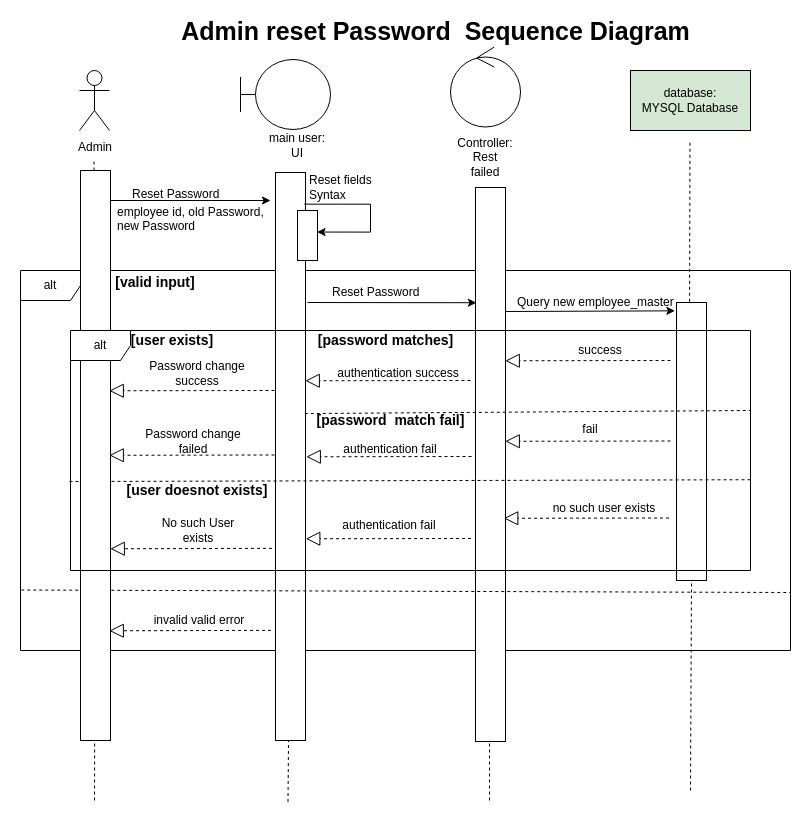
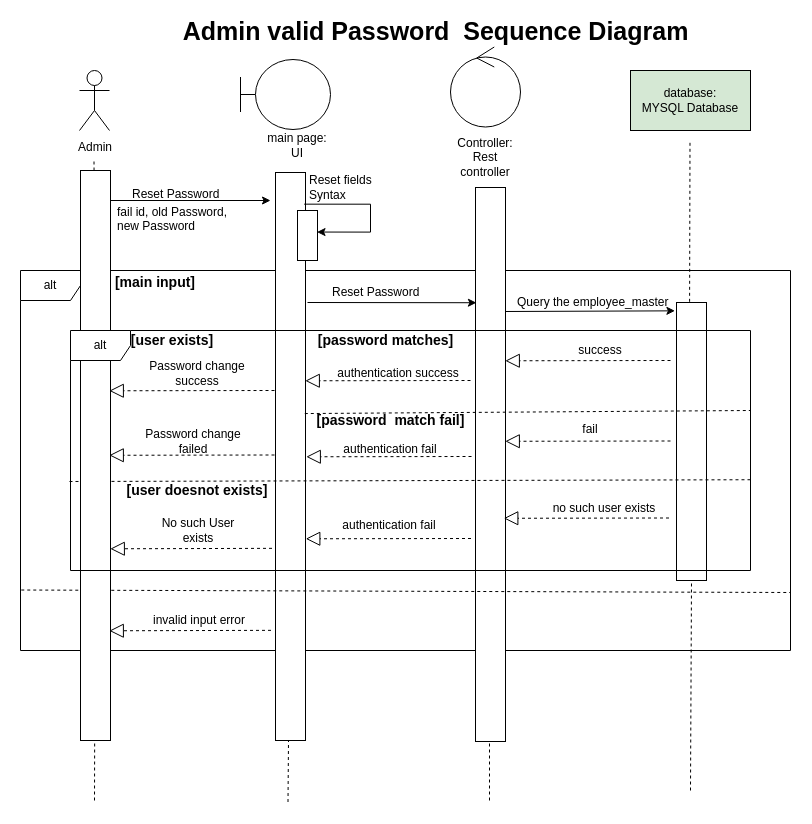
  <mxCell id="0" />
  <mxCell id="1" parent="0" />
  <mxCell id="2" value="alt" style="shape=umlFrame;whiteSpace=wrap;html=1;fillColor=none;" parent="1" vertex="1"><mxGeometry x="20" y="270" width="770" height="380" as="geometry" /></mxCell>
  <mxCell id="3" value="" style="rounded=0;whiteSpace=wrap;html=1;" parent="1" vertex="1"><mxGeometry x="275" y="172" width="30" height="568" as="geometry" /></mxCell>
  <mxCell id="4" value="" style="rounded=0;whiteSpace=wrap;html=1;" parent="1" vertex="1"><mxGeometry x="475" y="187" width="30" height="554" as="geometry" /></mxCell>
  <mxCell id="5" value="ADMIN" style="shape=umlActor;verticalLabelPosition=bottom;labelBackgroundColor=#ffffff;verticalAlign=top;html=1;outlineConnect=0;" parent="1" vertex="1"><mxGeometry x="79" y="70" width="30" height="60" as="geometry" /></mxCell>
  <mxCell id="6" value="" style="endArrow=none;dashed=1;html=1;" parent="1" source="45" edge="1"><mxGeometry width="50" height="50" relative="1" as="geometry"><mxPoint x="93.5" y="916" as="sourcePoint" /><mxPoint x="93.5" y="160" as="targetPoint" /></mxGeometry></mxCell>
  <mxCell id="7" value="" style="shape=umlBoundary;whiteSpace=wrap;html=1;" parent="1" vertex="1"><mxGeometry x="240" y="59" width="90" height="70" as="geometry" /></mxCell>
- <mxCell id="8" value="main user:&lt;br&gt;UI&lt;br&gt;" style="text;html=1;strokeColor=none;fillColor=none;align=center;verticalAlign=middle;whiteSpace=wrap;rounded=0;" parent="1" vertex="1"><mxGeometry x="254" y="144" width="86" as="geometry" /></mxCell>
+ <mxCell id="8" value="main page:&lt;br&gt;UI&lt;br&gt;" style="text;html=1;strokeColor=none;fillColor=none;align=center;verticalAlign=middle;whiteSpace=wrap;rounded=0;" parent="1" vertex="1"><mxGeometry x="254" y="144" width="86" as="geometry" /></mxCell>
  <mxCell id="9" value="" style="endArrow=none;dashed=1;html=1;" parent="1" target="45" edge="1"><mxGeometry width="50" height="50" relative="1" as="geometry"><mxPoint x="94" y="800" as="sourcePoint" /><mxPoint x="93.5" y="160" as="targetPoint" /></mxGeometry></mxCell>
  <mxCell id="10" value="" style="endArrow=none;dashed=1;html=1;" parent="1" edge="1"><mxGeometry width="50" height="50" relative="1" as="geometry"><mxPoint x="287.5" y="801.5" as="sourcePoint" /><mxPoint x="288" y="740" as="targetPoint" /></mxGeometry></mxCell>
  <mxCell id="11" value="" style="ellipse;shape=umlControl;whiteSpace=wrap;html=1;" parent="1" vertex="1"><mxGeometry x="450" y="46.5" width="70" height="80" as="geometry" /></mxCell>
- <mxCell id="12" value="Controller:&lt;br&gt;Rest failed" style="text;html=1;strokeColor=none;fillColor=none;align=center;verticalAlign=middle;whiteSpace=wrap;rounded=0;" parent="1" vertex="1"><mxGeometry x="465" y="146.5" width="40" height="20" as="geometry" /></mxCell>
+ <mxCell id="12" value="Controller:&lt;br&gt;Rest controller" style="text;html=1;strokeColor=none;fillColor=none;align=center;verticalAlign=middle;whiteSpace=wrap;rounded=0;" parent="1" vertex="1"><mxGeometry x="465" y="146.5" width="40" height="20" as="geometry" /></mxCell>
  <mxCell id="13" value="" style="endArrow=none;dashed=1;html=1;" parent="1" edge="1"><mxGeometry width="50" height="50" relative="1" as="geometry"><mxPoint x="489" y="800" as="sourcePoint" /><mxPoint x="489" y="740" as="targetPoint" /></mxGeometry></mxCell>
  <mxCell id="14" value="database:&lt;br&gt;MYSQL Database" style="rounded=0;whiteSpace=wrap;html=1;fillColor=#d5e8d4;" parent="1" vertex="1"><mxGeometry x="630" y="70" width="120" height="60" as="geometry" /></mxCell>
  <mxCell id="15" value="" style="endArrow=none;dashed=1;html=1;exitX=0.824;exitY=0.179;exitDx=0;exitDy=0;exitPerimeter=0;" parent="1" edge="1"><mxGeometry width="50" height="50" relative="1" as="geometry"><mxPoint x="689.1" y="301.31" as="sourcePoint" /><mxPoint x="689.5" y="141.5" as="targetPoint" /></mxGeometry></mxCell>
  <mxCell id="16" value="" style="endArrow=none;dashed=1;html=1;entryX=0.5;entryY=1;entryDx=0;entryDy=0;" parent="1" target="43" edge="1"><mxGeometry width="50" height="50" relative="1" as="geometry"><mxPoint x="690" y="790" as="sourcePoint" /><mxPoint x="689.5" y="581.5" as="targetPoint" /></mxGeometry></mxCell>
  <mxCell id="17" value="" style="endArrow=classic;html=1;" parent="1" edge="1"><mxGeometry width="50" height="50" relative="1" as="geometry"><mxPoint x="110" y="200" as="sourcePoint" /><mxPoint x="270" y="200" as="targetPoint" /></mxGeometry></mxCell>
  <mxCell id="18" value="" style="rounded=0;whiteSpace=wrap;html=1;fillColor=#ffffff;" parent="1" vertex="1"><mxGeometry x="297" y="210" width="20" height="50" as="geometry" /></mxCell>
  <mxCell id="19" value="" style="endArrow=classic;html=1;edgeStyle=orthogonalEdgeStyle;rounded=0;entryX=0.976;entryY=0.431;entryDx=0;entryDy=0;entryPerimeter=0;" parent="1" target="18" edge="1"><mxGeometry width="50" height="50" relative="1" as="geometry"><mxPoint x="303.667" y="203.667" as="sourcePoint" /><mxPoint x="315.167" y="247.667" as="targetPoint" /><Array as="points"><mxPoint x="370" y="203" /><mxPoint x="370" y="231" /></Array></mxGeometry></mxCell>
  <mxCell id="20" value="Reset Password" style="text;html=1;resizable=0;points=[];autosize=1;align=left;verticalAlign=top;spacingTop=-4;" parent="1" vertex="1"><mxGeometry x="130" y="184" width="100" height="20" as="geometry" /></mxCell>
- <mxCell id="21" value="employee id, old Password,&amp;nbsp;&lt;br&gt;new Password" style="text;html=1;resizable=0;points=[];autosize=1;align=left;verticalAlign=top;spacingTop=-4;" parent="1" vertex="1"><mxGeometry x="115" y="201.5" width="170" height="30" as="geometry" /></mxCell>
+ <mxCell id="21" value="fail id, old Password,&amp;nbsp;&lt;br&gt;new Password" style="text;html=1;resizable=0;points=[];autosize=1;align=left;verticalAlign=top;spacingTop=-4;" parent="1" vertex="1"><mxGeometry x="115" y="201.5" width="170" height="30" as="geometry" /></mxCell>
  <mxCell id="22" value="Reset fields Syntax" style="text;html=1;strokeColor=none;fillColor=none;align=left;verticalAlign=middle;whiteSpace=wrap;rounded=0;" parent="1" vertex="1"><mxGeometry x="307" y="171.5" width="91" height="30" as="geometry" /></mxCell>
- <mxCell id="23" value="&lt;b&gt;&lt;font style=&quot;font-size: 14px&quot;&gt;[valid input]&lt;/font&gt;&lt;/b&gt;" style="text;html=1;strokeColor=none;fillColor=none;align=center;verticalAlign=middle;whiteSpace=wrap;rounded=0;" parent="1" vertex="1"><mxGeometry x="110" y="272" width="90" height="20" as="geometry" /></mxCell>
+ <mxCell id="23" value="&lt;b&gt;&lt;font style=&quot;font-size: 14px&quot;&gt;[main input]&lt;/font&gt;&lt;/b&gt;" style="text;html=1;strokeColor=none;fillColor=none;align=center;verticalAlign=middle;whiteSpace=wrap;rounded=0;" parent="1" vertex="1"><mxGeometry x="110" y="272" width="90" height="20" as="geometry" /></mxCell>
  <mxCell id="24" value="&lt;b&gt;&lt;font style=&quot;font-size: 14px&quot;&gt;[user exists]&lt;/font&gt;&lt;/b&gt;" style="text;html=1;strokeColor=none;fillColor=none;align=center;verticalAlign=middle;whiteSpace=wrap;rounded=0;" parent="1" vertex="1"><mxGeometry x="127" y="330" width="90" height="20" as="geometry" /></mxCell>
  <mxCell id="25" value="&lt;b&gt;&lt;font style=&quot;font-size: 14px&quot;&gt;[user doesnot exists]&lt;/font&gt;&lt;/b&gt;" style="text;html=1;strokeColor=none;fillColor=none;align=center;verticalAlign=middle;whiteSpace=wrap;rounded=0;" parent="1" vertex="1"><mxGeometry x="121.5" y="480" width="150" height="20" as="geometry" /></mxCell>
- <mxCell id="26" value="invalid valid error" style="text;html=1;strokeColor=none;fillColor=none;align=center;verticalAlign=middle;whiteSpace=wrap;rounded=0;" parent="1" vertex="1"><mxGeometry x="150" y="610" width="98" height="20" as="geometry" /></mxCell>
+ <mxCell id="26" value="invalid input error" style="text;html=1;strokeColor=none;fillColor=none;align=center;verticalAlign=middle;whiteSpace=wrap;rounded=0;" parent="1" vertex="1"><mxGeometry x="150" y="610" width="98" height="20" as="geometry" /></mxCell>
  <mxCell id="27" value="" style="endArrow=block;dashed=1;endFill=0;endSize=12;html=1;entryX=0.993;entryY=0.407;entryDx=0;entryDy=0;entryPerimeter=0;exitX=-0.033;exitY=0.586;exitDx=0;exitDy=0;exitPerimeter=0;" parent="1" edge="1"><mxGeometry width="160" relative="1" as="geometry"><mxPoint x="271.51" y="547.854" as="sourcePoint" /><mxPoint x="109.79" y="548.28" as="targetPoint" /></mxGeometry></mxCell>
  <mxCell id="28" value="" style="endArrow=block;dashed=1;endFill=0;endSize=12;html=1;entryX=0.993;entryY=0.407;entryDx=0;entryDy=0;entryPerimeter=0;" parent="1" edge="1"><mxGeometry width="160" relative="1" as="geometry"><mxPoint x="470" y="380" as="sourcePoint" /><mxPoint x="304.79" y="380.28" as="targetPoint" /></mxGeometry></mxCell>
  <mxCell id="29" value="" style="endArrow=block;dashed=1;endFill=0;endSize=12;html=1;entryX=0.993;entryY=0.407;entryDx=0;entryDy=0;entryPerimeter=0;" parent="1" edge="1"><mxGeometry width="160" relative="1" as="geometry"><mxPoint x="470.5" y="538" as="sourcePoint" /><mxPoint x="305.29" y="538.28" as="targetPoint" /></mxGeometry></mxCell>
  <mxCell id="30" value="" style="endArrow=block;dashed=1;endFill=0;endSize=12;html=1;entryX=0.993;entryY=0.407;entryDx=0;entryDy=0;entryPerimeter=0;" parent="1" edge="1"><mxGeometry width="160" relative="1" as="geometry"><mxPoint x="670" y="360" as="sourcePoint" /><mxPoint x="504.79" y="360.28" as="targetPoint" /></mxGeometry></mxCell>
  <mxCell id="31" value="" style="endArrow=block;dashed=1;endFill=0;endSize=12;html=1;entryX=0.993;entryY=0.407;entryDx=0;entryDy=0;entryPerimeter=0;" parent="1" edge="1"><mxGeometry width="160" relative="1" as="geometry"><mxPoint x="668.5" y="517.5" as="sourcePoint" /><mxPoint x="503.29" y="517.78" as="targetPoint" /></mxGeometry></mxCell>
  <mxCell id="32" value="" style="endArrow=classic;html=1;entryX=0.03;entryY=0.208;entryDx=0;entryDy=0;entryPerimeter=0;" parent="1" target="4" edge="1"><mxGeometry width="50" height="50" relative="1" as="geometry"><mxPoint x="307" y="302" as="sourcePoint" /><mxPoint x="467" y="300" as="targetPoint" /></mxGeometry></mxCell>
  <mxCell id="33" value="" style="endArrow=classic;html=1;entryX=-0.053;entryY=0.03;entryDx=0;entryDy=0;entryPerimeter=0;" parent="1" target="43" edge="1"><mxGeometry width="50" height="50" relative="1" as="geometry"><mxPoint x="505" y="311" as="sourcePoint" /><mxPoint x="673.9" y="309.82" as="targetPoint" /></mxGeometry></mxCell>
- <mxCell id="34" value="Query new employee_master" style="text;html=1;resizable=0;points=[];autosize=1;align=left;verticalAlign=top;spacingTop=-4;" parent="1" vertex="1"><mxGeometry x="515" y="292" width="170" height="20" as="geometry" /></mxCell>
+ <mxCell id="34" value="Query the employee_master" style="text;html=1;resizable=0;points=[];autosize=1;align=left;verticalAlign=top;spacingTop=-4;" parent="1" vertex="1"><mxGeometry x="515" y="292" width="170" height="20" as="geometry" /></mxCell>
  <mxCell id="35" value="success" style="text;html=1;strokeColor=none;fillColor=none;align=center;verticalAlign=middle;whiteSpace=wrap;rounded=0;" parent="1" vertex="1"><mxGeometry x="550" y="342.5" width="100" height="15" as="geometry" /></mxCell>
  <mxCell id="36" value="no such user exists" style="text;html=1;strokeColor=none;fillColor=none;align=center;verticalAlign=middle;whiteSpace=wrap;rounded=0;" parent="1" vertex="1"><mxGeometry x="548.5" y="500" width="110" height="15" as="geometry" /></mxCell>
  <mxCell id="37" value="authentication success" style="text;html=1;strokeColor=none;fillColor=none;align=center;verticalAlign=middle;whiteSpace=wrap;rounded=0;" parent="1" vertex="1"><mxGeometry x="333" y="357.5" width="130" height="30" as="geometry" /></mxCell>
  <mxCell id="38" value="authentication fail" style="text;html=1;strokeColor=none;fillColor=none;align=center;verticalAlign=middle;whiteSpace=wrap;rounded=0;" parent="1" vertex="1"><mxGeometry x="338.5" y="509.5" width="100" height="30" as="geometry" /></mxCell>
- <mxCell id="39" value="&lt;font size=&quot;1&quot;&gt;&lt;b style=&quot;font-size: 25px&quot;&gt;Admin reset Password&amp;nbsp; Sequence Diagram&amp;nbsp;&lt;/b&gt;&lt;/font&gt;" style="text;html=1;strokeColor=none;fillColor=none;align=center;verticalAlign=middle;whiteSpace=wrap;rounded=0;strokeWidth=25;" parent="1" vertex="1"><mxGeometry x="98.5" y="20" width="680" height="20" as="geometry" /></mxCell>
+ <mxCell id="39" value="&lt;font size=&quot;1&quot;&gt;&lt;b style=&quot;font-size: 25px&quot;&gt;Admin valid Password&amp;nbsp; Sequence Diagram&amp;nbsp;&lt;/b&gt;&lt;/font&gt;" style="text;html=1;strokeColor=none;fillColor=none;align=center;verticalAlign=middle;whiteSpace=wrap;rounded=0;strokeWidth=25;" parent="1" vertex="1"><mxGeometry x="98.5" y="20" width="680" height="20" as="geometry" /></mxCell>
  <mxCell id="40" value="No such User exists" style="text;html=1;strokeColor=none;fillColor=none;align=center;verticalAlign=middle;whiteSpace=wrap;rounded=0;" parent="1" vertex="1"><mxGeometry x="148" y="515" width="100" height="30" as="geometry" /></mxCell>
  <mxCell id="41" value="Admin" style="rounded=0;whiteSpace=wrap;html=1;strokeColor=none;" parent="1" vertex="1"><mxGeometry x="35" y="133.5" width="120" height="26" as="geometry" /></mxCell>
  <mxCell id="42" value="" style="endArrow=none;dashed=1;html=1;exitX=0.001;exitY=0.754;exitDx=0;exitDy=0;exitPerimeter=0;" parent="1" edge="1"><mxGeometry width="50" height="50" relative="1" as="geometry"><mxPoint x="20.77" y="589.52" as="sourcePoint" /><mxPoint x="790" y="592" as="targetPoint" /></mxGeometry></mxCell>
  <mxCell id="43" value="" style="rounded=0;whiteSpace=wrap;html=1;" parent="1" vertex="1"><mxGeometry x="676" y="302" width="30" height="278" as="geometry" /></mxCell>
  <mxCell id="44" value="" style="endArrow=none;dashed=1;html=1;entryX=1.001;entryY=0.426;entryDx=0;entryDy=0;entryPerimeter=0;" parent="1" edge="1"><mxGeometry width="50" height="50" relative="1" as="geometry"><mxPoint x="69" y="481" as="sourcePoint" /><mxPoint x="750.68" y="479.24" as="targetPoint" /></mxGeometry></mxCell>
  <mxCell id="45" value="" style="rounded=0;whiteSpace=wrap;html=1;" parent="1" vertex="1"><mxGeometry x="80" y="170" width="30" height="570" as="geometry" /></mxCell>
  <mxCell id="46" value="" style="endArrow=block;dashed=1;endFill=0;endSize=12;html=1;entryX=0.993;entryY=0.407;entryDx=0;entryDy=0;entryPerimeter=0;" parent="1" edge="1"><mxGeometry width="160" relative="1" as="geometry"><mxPoint x="274" y="390" as="sourcePoint" /><mxPoint x="108.79" y="390.28" as="targetPoint" /></mxGeometry></mxCell>
  <mxCell id="47" value="" style="endArrow=block;dashed=1;endFill=0;endSize=12;html=1;entryX=0.993;entryY=0.407;entryDx=0;entryDy=0;entryPerimeter=0;exitX=-0.033;exitY=0.586;exitDx=0;exitDy=0;exitPerimeter=0;" parent="1" edge="1"><mxGeometry width="160" relative="1" as="geometry"><mxPoint x="270.51" y="629.854" as="sourcePoint" /><mxPoint x="108.79" y="630.28" as="targetPoint" /></mxGeometry></mxCell>
  <mxCell id="48" value="" style="endArrow=none;dashed=1;html=1;exitX=0.977;exitY=0.442;exitDx=0;exitDy=0;exitPerimeter=0;" parent="1" edge="1"><mxGeometry width="50" height="50" relative="1" as="geometry"><mxPoint x="304.31" y="413.056" as="sourcePoint" /><mxPoint x="750" y="410" as="targetPoint" /></mxGeometry></mxCell>
  <mxCell id="49" value="&lt;b style=&quot;font-size: 14px&quot;&gt;[password matches]&lt;/b&gt;" style="text;html=1;strokeColor=none;fillColor=none;align=center;verticalAlign=middle;whiteSpace=wrap;rounded=0;" parent="1" vertex="1"><mxGeometry x="301" y="330" width="169" height="20" as="geometry" /></mxCell>
  <mxCell id="50" value="&lt;b style=&quot;font-size: 14px&quot;&gt;[password&amp;nbsp; match fail]&lt;/b&gt;" style="text;html=1;strokeColor=none;fillColor=none;align=center;verticalAlign=middle;whiteSpace=wrap;rounded=0;" parent="1" vertex="1"><mxGeometry x="301" y="410" width="179" height="20" as="geometry" /></mxCell>
  <mxCell id="51" value="" style="endArrow=block;dashed=1;endFill=0;endSize=12;html=1;entryX=0.993;entryY=0.407;entryDx=0;entryDy=0;entryPerimeter=0;" parent="1" edge="1"><mxGeometry width="160" relative="1" as="geometry"><mxPoint x="670" y="440.5" as="sourcePoint" /><mxPoint x="504.79" y="440.78" as="targetPoint" /></mxGeometry></mxCell>
  <mxCell id="52" value="fail" style="text;html=1;strokeColor=none;fillColor=none;align=center;verticalAlign=middle;whiteSpace=wrap;rounded=0;" parent="1" vertex="1"><mxGeometry x="540" y="421.5" width="100" height="15" as="geometry" /></mxCell>
  <mxCell id="53" value="authentication fail" style="text;html=1;strokeColor=none;fillColor=none;align=center;verticalAlign=middle;whiteSpace=wrap;rounded=0;" parent="1" vertex="1"><mxGeometry x="340" y="434" width="100" height="30" as="geometry" /></mxCell>
  <mxCell id="54" value="" style="endArrow=block;dashed=1;endFill=0;endSize=12;html=1;entryX=0.993;entryY=0.407;entryDx=0;entryDy=0;entryPerimeter=0;" parent="1" edge="1"><mxGeometry width="160" relative="1" as="geometry"><mxPoint x="471" y="456" as="sourcePoint" /><mxPoint x="305.79" y="456.28" as="targetPoint" /></mxGeometry></mxCell>
  <mxCell id="55" value="" style="endArrow=block;dashed=1;endFill=0;endSize=12;html=1;entryX=0.993;entryY=0.407;entryDx=0;entryDy=0;entryPerimeter=0;" parent="1" edge="1"><mxGeometry width="160" relative="1" as="geometry"><mxPoint x="274" y="454.5" as="sourcePoint" /><mxPoint x="108.79" y="454.78" as="targetPoint" /></mxGeometry></mxCell>
  <mxCell id="56" value="Password change failed" style="text;html=1;strokeColor=none;fillColor=none;align=center;verticalAlign=middle;whiteSpace=wrap;rounded=0;" parent="1" vertex="1"><mxGeometry x="142.5" y="426" width="100" height="30" as="geometry" /></mxCell>
  <mxCell id="57" value="Password change success" style="text;html=1;strokeColor=none;fillColor=none;align=center;verticalAlign=middle;whiteSpace=wrap;rounded=0;" parent="1" vertex="1"><mxGeometry x="146.5" y="357.5" width="100" height="30" as="geometry" /></mxCell>
  <mxCell id="58" value="Reset Password" style="text;html=1;resizable=0;points=[];autosize=1;align=left;verticalAlign=top;spacingTop=-4;" parent="1" vertex="1"><mxGeometry x="330" y="282" width="100" height="20" as="geometry" /></mxCell>
  <mxCell id="59" value="alt" style="shape=umlFrame;whiteSpace=wrap;html=1;fillColor=#ffffff;" parent="1" vertex="1"><mxGeometry x="70" y="330" width="680" height="240" as="geometry" /></mxCell>
